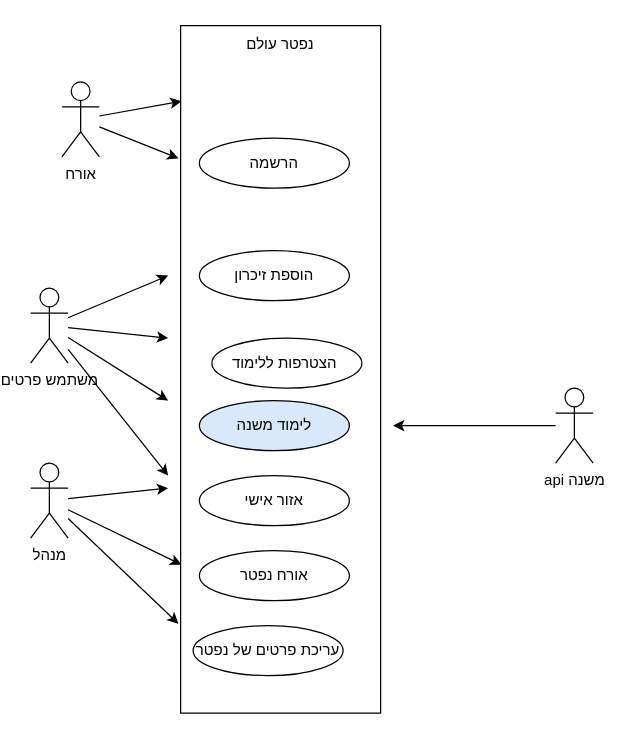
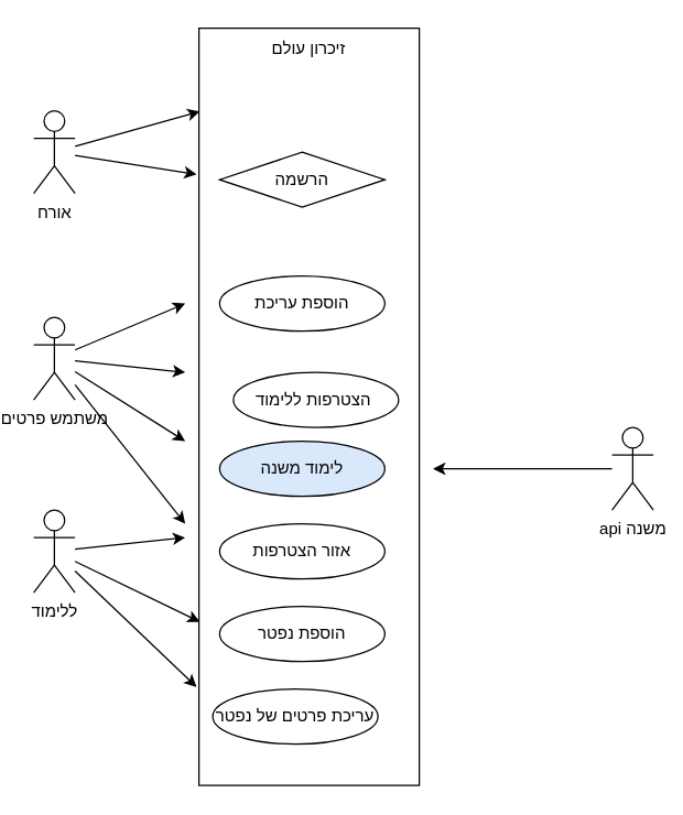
  <mxCell id="0" />
  <mxCell id="1" parent="0" />
  <mxCell id="2" value="" style="rounded=0;whiteSpace=wrap;html=1;fillColor=none;" parent="1" vertex="1"><mxGeometry x="140" y="20" width="160" height="550" as="geometry" /></mxCell>
- <mxCell id="3" value="נפטר עולם" style="text;html=1;strokeColor=none;fillColor=none;align=center;verticalAlign=middle;whiteSpace=wrap;rounded=0;" parent="1" vertex="1"><mxGeometry x="190" y="20" width="60" height="30" as="geometry" /></mxCell>
- <mxCell id="4" value="הרשמה" style="ellipse;whiteSpace=wrap;html=1;" parent="1" vertex="1"><mxGeometry x="155" y="110" width="120" height="40" as="geometry" /></mxCell>
- <mxCell id="5" value="הוספת זיכרון" style="ellipse;whiteSpace=wrap;html=1;" parent="1" vertex="1"><mxGeometry x="155" y="200" width="120" height="40" as="geometry" /></mxCell>
+ <mxCell id="3" value="זיכרון עולם" style="text;html=1;strokeColor=none;fillColor=none;align=center;verticalAlign=middle;whiteSpace=wrap;rounded=0;" parent="1" vertex="1"><mxGeometry x="190" y="20" width="60" height="30" as="geometry" /></mxCell>
+ <mxCell id="4" value="הרשמה" style="rhombus;whiteSpace=wrap;html=1;" parent="1" vertex="1"><mxGeometry x="155" y="110" width="120" height="40" as="geometry" /></mxCell>
+ <mxCell id="5" value="הוספת עריכת" style="ellipse;whiteSpace=wrap;html=1;" parent="1" vertex="1"><mxGeometry x="155" y="200" width="120" height="40" as="geometry" /></mxCell>
  <mxCell id="6" value="הצטרפות ללימוד&amp;nbsp;" style="ellipse;whiteSpace=wrap;html=1;" parent="1" vertex="1"><mxGeometry x="165" y="270" width="120" height="40" as="geometry" /></mxCell>
  <mxCell id="7" value="לימוד משנה" style="ellipse;whiteSpace=wrap;html=1;fillColor=#dae8fc;" parent="1" vertex="1"><mxGeometry x="155" y="320" width="120" height="40" as="geometry" /></mxCell>
- <mxCell id="8" value="אזור אישי" style="ellipse;whiteSpace=wrap;html=1;" parent="1" vertex="1"><mxGeometry x="155" y="380" width="120" height="40" as="geometry" /></mxCell>
- <mxCell id="9" value="אורח נפטר" style="ellipse;whiteSpace=wrap;html=1;" parent="1" vertex="1"><mxGeometry x="155" y="440" width="120" height="40" as="geometry" /></mxCell>
+ <mxCell id="8" value="אזור הצטרפות" style="ellipse;whiteSpace=wrap;html=1;" parent="1" vertex="1"><mxGeometry x="155" y="380" width="120" height="40" as="geometry" /></mxCell>
+ <mxCell id="9" value="הוספת נפטר" style="ellipse;whiteSpace=wrap;html=1;" parent="1" vertex="1"><mxGeometry x="155" y="440" width="120" height="40" as="geometry" /></mxCell>
  <mxCell id="10" value="עריכת פרטים של נפטר" style="ellipse;whiteSpace=wrap;html=1;" parent="1" vertex="1"><mxGeometry x="150" y="500" width="120" height="40" as="geometry" /></mxCell>
  <mxCell id="11" style="edgeStyle=none;html=1;" parent="1" source="12" edge="1"><mxGeometry relative="1" as="geometry"><mxPoint x="310" y="340" as="targetPoint" /></mxGeometry></mxCell>
  <mxCell id="12" value="api משנה&lt;br&gt;" style="shape=umlActor;verticalLabelPosition=bottom;verticalAlign=top;html=1;outlineConnect=0;" parent="1" vertex="1"><mxGeometry x="440" y="310" width="30" height="60" as="geometry" /></mxCell>
  <mxCell id="13" style="edgeStyle=none;html=1;" parent="1" source="16" edge="1"><mxGeometry relative="1" as="geometry"><mxPoint x="130" y="390" as="targetPoint" /></mxGeometry></mxCell>
  <mxCell id="14" style="edgeStyle=none;html=1;entryX=0.004;entryY=0.784;entryDx=0;entryDy=0;entryPerimeter=0;" parent="1" source="16" target="2" edge="1"><mxGeometry relative="1" as="geometry" /></mxCell>
  <mxCell id="15" style="edgeStyle=none;html=1;entryX=-0.011;entryY=0.87;entryDx=0;entryDy=0;entryPerimeter=0;" parent="1" source="16" target="2" edge="1"><mxGeometry relative="1" as="geometry" /></mxCell>
- <mxCell id="16" value="מנהל" style="shape=umlActor;verticalLabelPosition=bottom;verticalAlign=top;html=1;outlineConnect=0;" parent="1" vertex="1"><mxGeometry x="20" y="370" width="30" height="60" as="geometry" /></mxCell>
+ <mxCell id="16" value="ללימוד" style="shape=umlActor;verticalLabelPosition=bottom;verticalAlign=top;html=1;outlineConnect=0;" parent="1" vertex="1"><mxGeometry x="20" y="370" width="30" height="60" as="geometry" /></mxCell>
  <mxCell id="17" style="edgeStyle=none;html=1;" parent="1" source="21" edge="1"><mxGeometry relative="1" as="geometry"><mxPoint x="130" y="220" as="targetPoint" /></mxGeometry></mxCell>
  <mxCell id="18" style="edgeStyle=none;html=1;" parent="1" source="21" edge="1"><mxGeometry relative="1" as="geometry"><mxPoint x="130" y="270" as="targetPoint" /></mxGeometry></mxCell>
  <mxCell id="19" style="edgeStyle=none;html=1;" parent="1" source="21" edge="1"><mxGeometry relative="1" as="geometry"><mxPoint x="130" y="320" as="targetPoint" /></mxGeometry></mxCell>
  <mxCell id="20" style="edgeStyle=none;html=1;" parent="1" source="21" edge="1"><mxGeometry relative="1" as="geometry"><mxPoint x="130" y="380" as="targetPoint" /></mxGeometry></mxCell>
  <mxCell id="21" value="משתמש פרטים" style="shape=umlActor;verticalLabelPosition=bottom;verticalAlign=top;html=1;outlineConnect=0;" parent="1" vertex="1"><mxGeometry x="20" y="230" width="30" height="60" as="geometry" /></mxCell>
  <mxCell id="22" style="edgeStyle=none;html=1;entryX=0.004;entryY=0.11;entryDx=0;entryDy=0;entryPerimeter=0;" parent="1" source="24" target="2" edge="1"><mxGeometry relative="1" as="geometry" /></mxCell>
  <mxCell id="23" style="edgeStyle=none;html=1;entryX=-0.011;entryY=0.193;entryDx=0;entryDy=0;entryPerimeter=0;" parent="1" source="24" target="2" edge="1"><mxGeometry relative="1" as="geometry" /></mxCell>
- <mxCell id="24" value="אורח" style="shape=umlActor;verticalLabelPosition=bottom;verticalAlign=top;html=1;outlineConnect=0;" parent="1" vertex="1"><mxGeometry x="45" y="65" width="30" height="60" as="geometry" /></mxCell>
+ <mxCell id="24" value="אורח" style="shape=umlActor;verticalLabelPosition=bottom;verticalAlign=top;html=1;outlineConnect=0;" parent="1" vertex="1"><mxGeometry x="20" y="80" width="30" height="60" as="geometry" /></mxCell>
